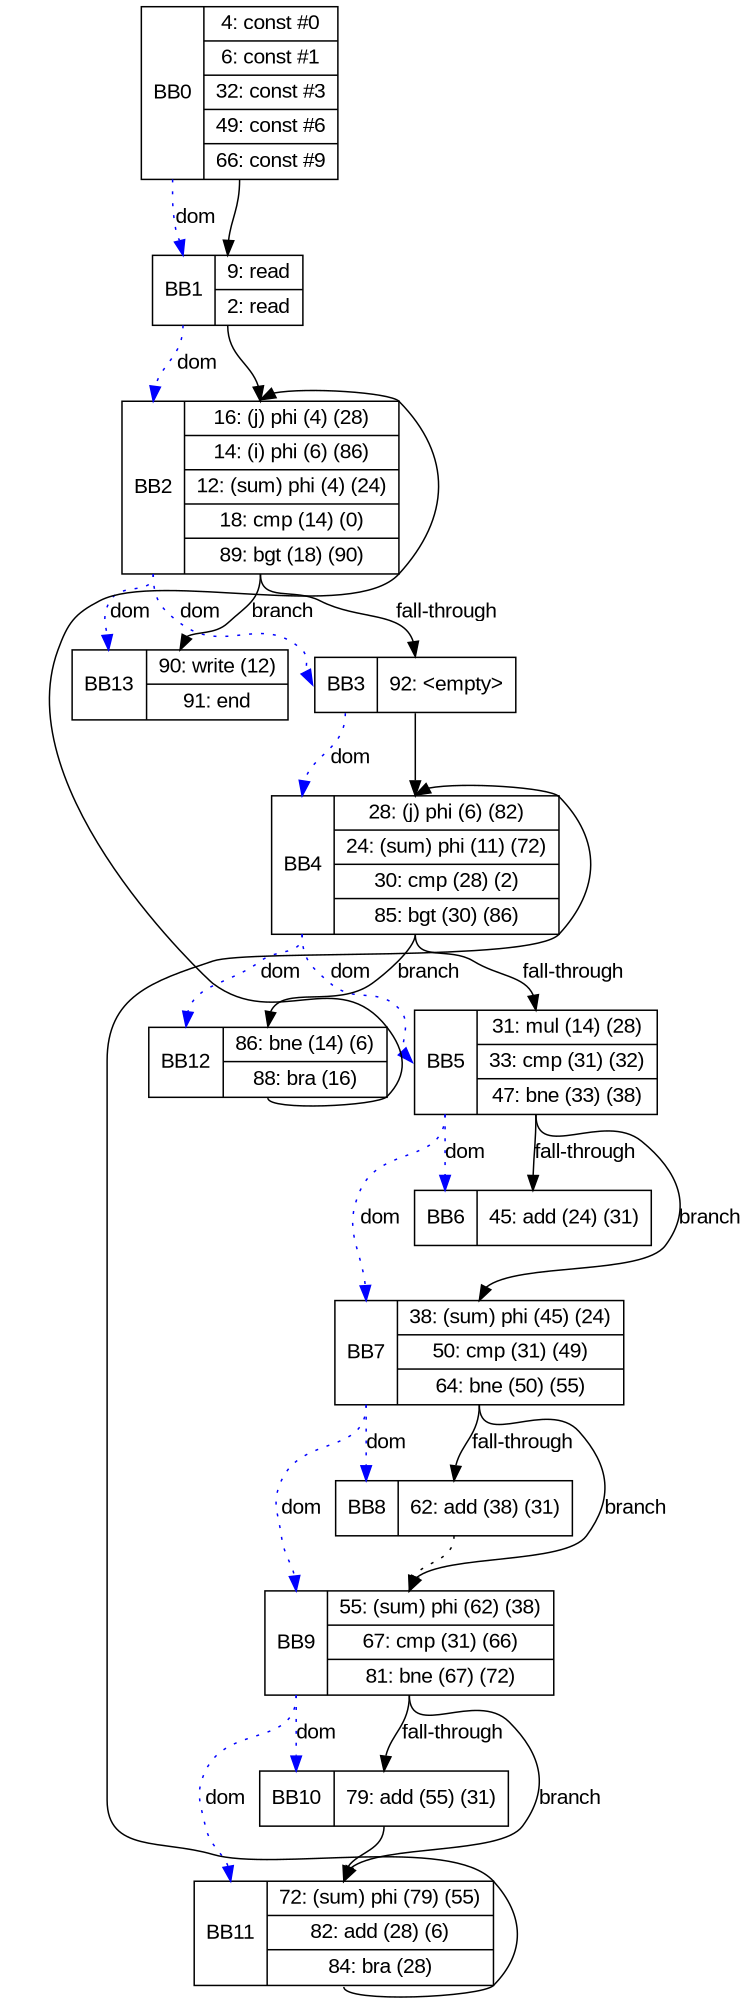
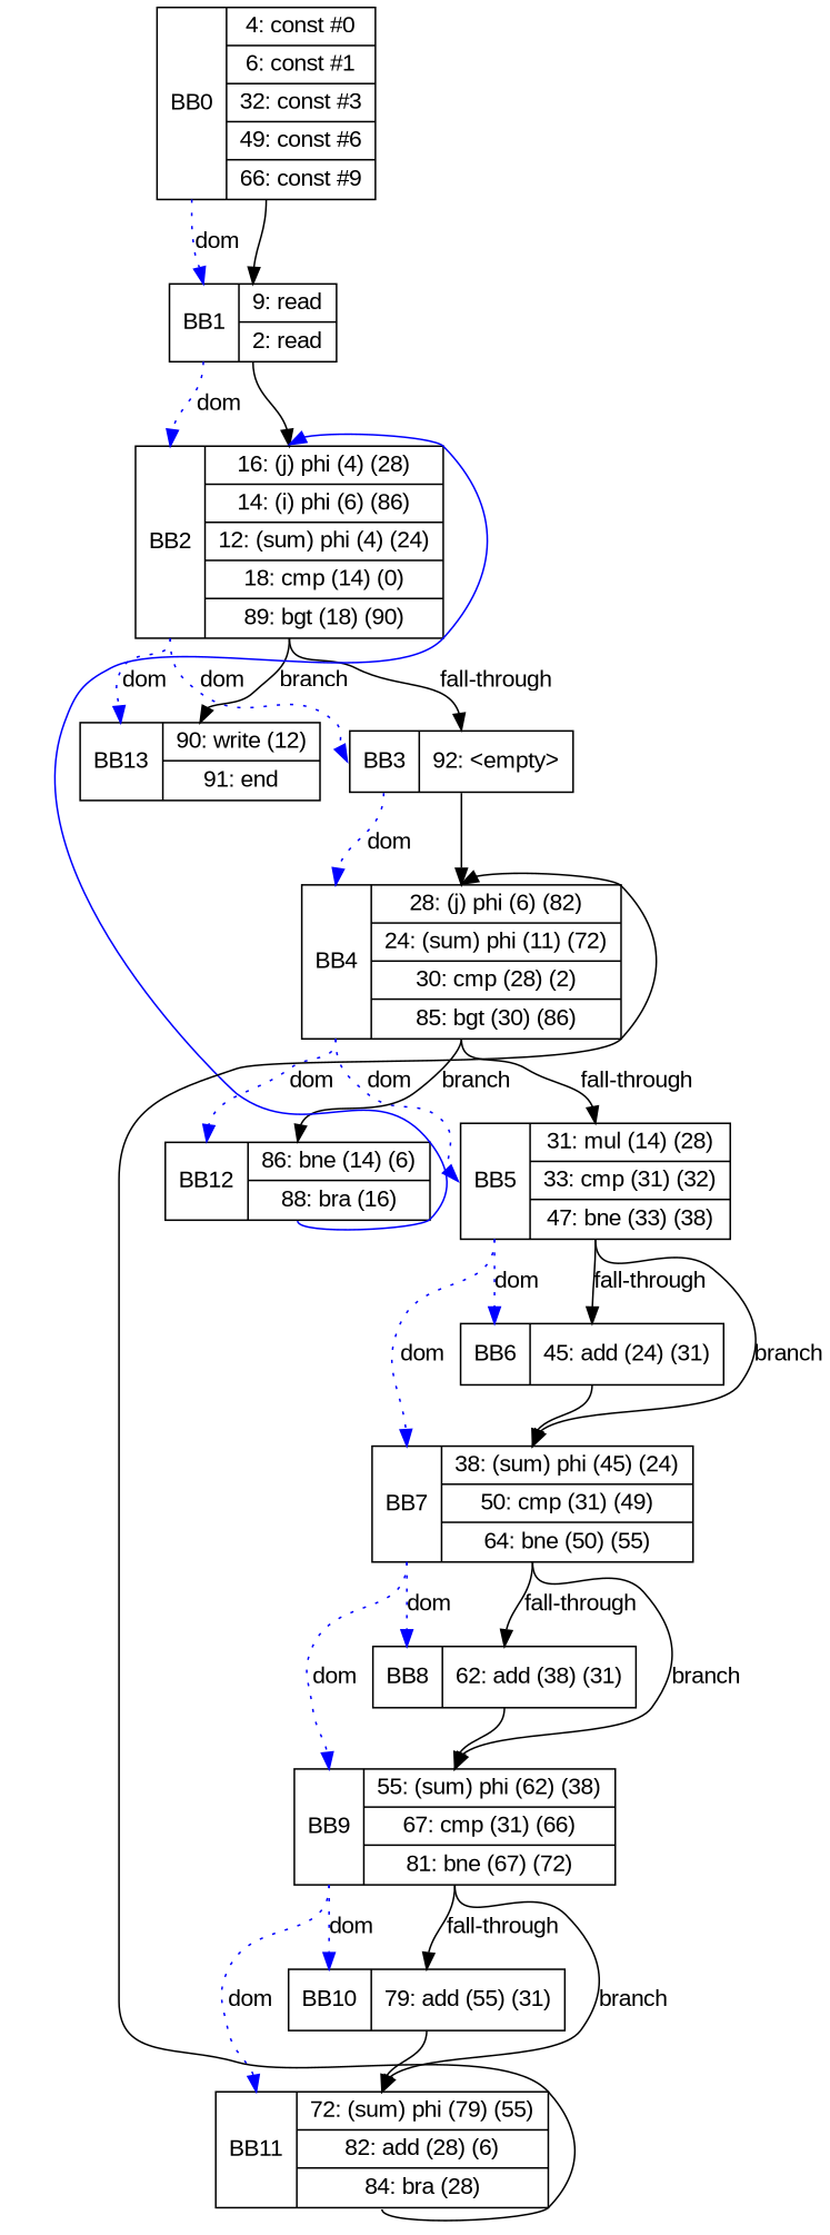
  digraph {
    fontname="Liberation Sans"
    node [fontname="Liberation Sans" shape=record]
    edge [fontname="Liberation Sans" headport=n tailport=s]
    n1 [label="<b>BB0 | { 4: const #0 | 6: const #1 | 32: const #3 | 49: const #6 | 66: const #9 }"]
    n2 [label="<b>BB1 | { 9: read | 2: read }"]
    n3 [label="<b>BB2 | { 16: (j) phi (4) (28) | 14: (i) phi (6) (86) | 12: (sum) phi (4) (24) | 18: cmp (14) (0) | 89: bgt (18) (90) }"]
    n4 [label="<b>BB3 | { 92: \<empty\> }"]
    n5 [label="<b>BB13 | { 90: write (12) | 91: end }"]
    n6 [label="<b>BB4 | { 28: (j) phi (6) (82) | 24: (sum) phi (11) (72) | 30: cmp (28) (2) | 85: bgt (30) (86) }"]
    n7 [label="<b>BB5 | { 31: mul (14) (28) | 33: cmp (31) (32) | 47: bne (33) (38) }"]
    n8 [label="<b>BB12 | { 86: bne (14) (6) | 88: bra (16) }"]
    n9 [label="<b>BB6 | { 45: add (24) (31) }"]
    n10 [label="<b>BB7 | { 38: (sum) phi (45) (24) | 50: cmp (31) (49) | 64: bne (50) (55) }"]
    n11 [label="<b>BB8 | { 62: add (38) (31) }"]
    n12 [label="<b>BB9 | { 55: (sum) phi (62) (38) | 67: cmp (31) (66) | 81: bne (67) (72) }"]
    n13 [label="<b>BB10 | { 79: add (55) (31) }"]
    n14 [label="<b>BB11 | { 72: (sum) phi (79) (55) | 82: add (28) (6) | 84: bra (28) }"]
    n1 -> n2 [color=blue headport=b label=dom style=dotted tailport=b]
    n1 -> n2
    n2 -> n3
    n2 -> n3 [color=blue headport=b label=dom style=dotted tailport=b]
    n3 -> n4 [label="fall-through"]
    n3 -> n4 [color=blue headport=b label=dom style=dotted tailport=b]
    n3 -> n5 [label=branch]
    n3 -> n5 [color=blue headport=b label=dom style=dotted tailport=b]
    n4 -> n6
    n4 -> n6 [color=blue headport=b label=dom style=dotted tailport=b]
    n6 -> n7 [label="fall-through"]
    n6 -> n7 [color=blue headport=b label=dom style=dotted tailport=b]
    n6 -> n8 [label=branch]
    n6 -> n8 [color=blue headport=b label=dom style=dotted tailport=b]
    n7 -> n9 [label="fall-through"]
    n7 -> n9 [color=blue headport=b label=dom style=dotted tailport=b]
    n7 -> n10 [label=branch]
    n7 -> n10 [color=blue headport=b label=dom style=dotted tailport=b]
-   n8 -> n3
+   n8 -> n3 [color=blue]
+   n9 -> n10
    n10 -> n11 [label="fall-through"]
    n10 -> n11 [color=blue headport=b label=dom style=dotted tailport=b]
    n10 -> n12 [label=branch]
    n10 -> n12 [color=blue headport=b label=dom style=dotted tailport=b]
-   n11 -> n12 [style=dotted]
+   n11 -> n12
    n12 -> n13 [label="fall-through"]
    n12 -> n13 [color=blue headport=b label=dom style=dotted tailport=b]
    n12 -> n14 [label=branch]
    n12 -> n14 [color=blue headport=b label=dom style=dotted tailport=b]
    n13 -> n14
    n14 -> n6
  }
